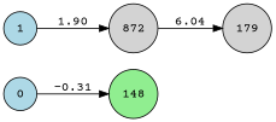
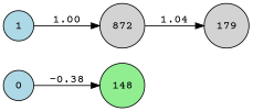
  digraph {
    fontname="Courier Prime"
    rankdir=LR
    node [fillcolor=lightblue fontname="Courier Prime" shape=circle style=filled]
    edge [fontname="Courier Prime"]
    n1 [label=0]
    n2 [fillcolor=lightgreen label=148]
    n3 [label=1]
    n4 [fillcolor=lightgray label=872]
    n5 [fillcolor=lightgray label=179]
-   n1 -> n2 [label=-0.31]
-   n3 -> n4 [label=1.90]
-   n4 -> n5 [label=6.04]
+   n1 -> n2 [label=-0.38]
+   n3 -> n4 [label=1.00]
+   n4 -> n5 [label=1.04]
  }
